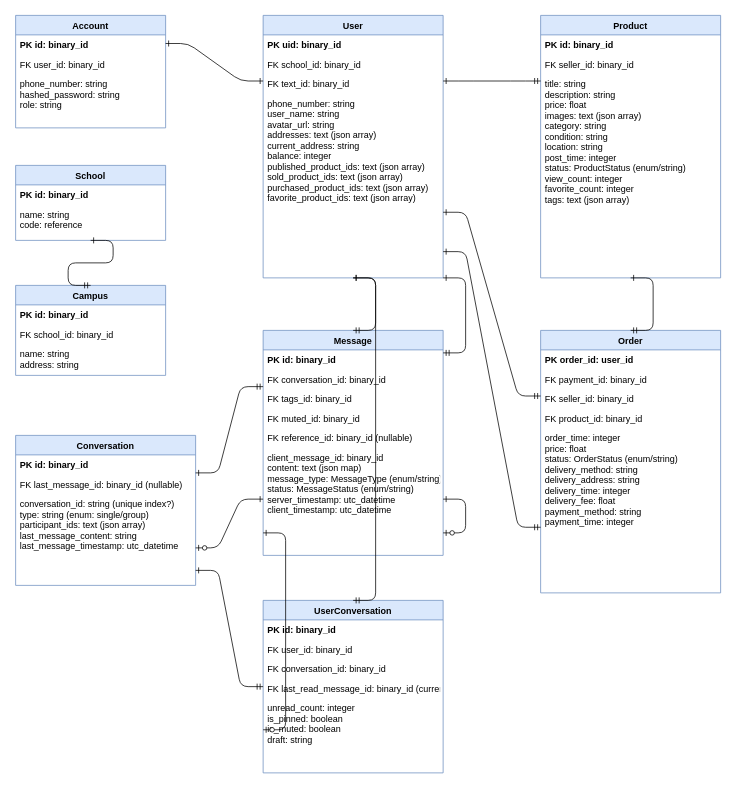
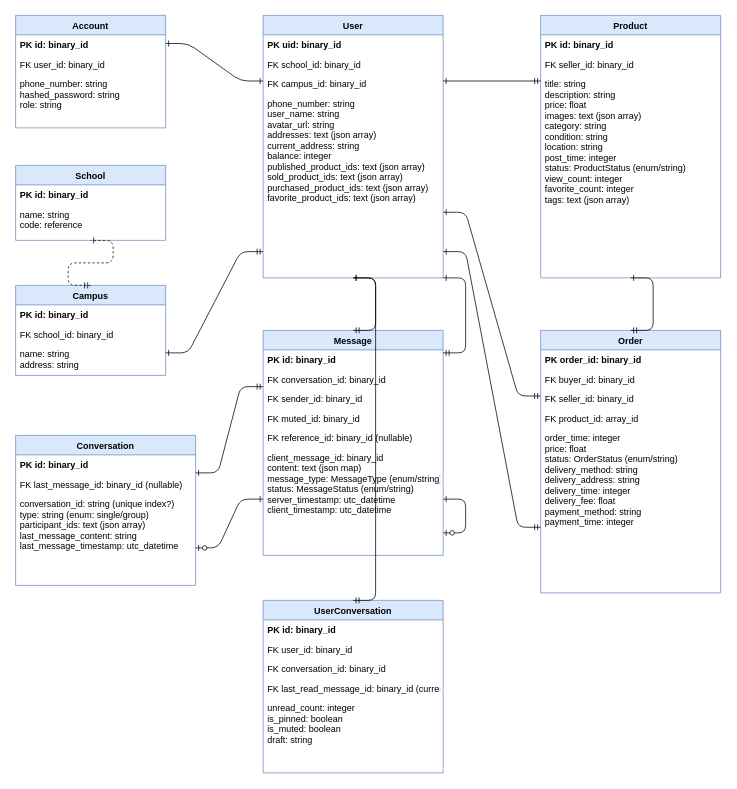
  <mxCell id="0" />
  <mxCell id="1" parent="0" />
  <mxCell id="2" value="Account" style="swimlane;fontStyle=1;align=center;verticalAlign=top;childLayout=stackLayout;horizontal=1;startSize=26;horizontalStack=0;resizeParent=1;resizeParentMax=0;resizeLast=0;collapsible=1;marginBottom=0;fillColor=#dae8fc;strokeColor=#6c8ebf;" parent="1" vertex="1"><mxGeometry x="20" y="20" width="200" height="150" as="geometry" /></mxCell>
  <mxCell id="3" value="PK id: binary_id" style="text;strokeColor=none;fillColor=none;align=left;verticalAlign=top;spacingLeft=4;spacingRight=4;overflow=hidden;rotatable=0;points=[[0,0.5],[1,0.5]];portConstraint=eastwest;fontStyle=1" parent="2" vertex="1"><mxGeometry y="26" width="200" height="26" as="geometry" /></mxCell>
  <mxCell id="4" value="FK user_id: binary_id" style="text;strokeColor=none;fillColor=none;align=left;verticalAlign=top;spacingLeft=4;spacingRight=4;overflow=hidden;rotatable=0;points=[[0,0.5],[1,0.5]];portConstraint=eastwest;" parent="2" vertex="1"><mxGeometry y="52" width="200" height="26" as="geometry" /></mxCell>
  <mxCell id="5" value="phone_number: string&#10;hashed_password: string&#10;role: string" style="text;strokeColor=none;fillColor=none;align=left;verticalAlign=top;spacingLeft=4;spacingRight=4;overflow=hidden;rotatable=0;points=[[0,0.5],[1,0.5]];portConstraint=eastwest;" parent="2" vertex="1"><mxGeometry y="78" width="200" height="72" as="geometry" /></mxCell>
  <mxCell id="6" value="User" style="swimlane;fontStyle=1;align=center;verticalAlign=top;childLayout=stackLayout;horizontal=1;startSize=26;horizontalStack=0;resizeParent=1;resizeParentMax=0;resizeLast=0;collapsible=1;marginBottom=0;fillColor=#dae8fc;strokeColor=#6c8ebf;" parent="1" vertex="1"><mxGeometry x="350" y="20" width="240" height="350" as="geometry" /></mxCell>
  <mxCell id="7" value="PK uid: binary_id" style="text;strokeColor=none;fillColor=none;align=left;verticalAlign=top;spacingLeft=4;spacingRight=4;overflow=hidden;rotatable=0;points=[[0,0.5],[1,0.5]];portConstraint=eastwest;fontStyle=1" parent="6" vertex="1"><mxGeometry y="26" width="240" height="26" as="geometry" /></mxCell>
  <mxCell id="8" value="FK school_id: binary_id" style="text;strokeColor=none;fillColor=none;align=left;verticalAlign=top;spacingLeft=4;spacingRight=4;overflow=hidden;rotatable=0;points=[[0,0.5],[1,0.5]];portConstraint=eastwest;" parent="6" vertex="1"><mxGeometry y="52" width="240" height="26" as="geometry" /></mxCell>
- <mxCell id="9" value="FK text_id: binary_id" style="text;strokeColor=none;fillColor=none;align=left;verticalAlign=top;spacingLeft=4;spacingRight=4;overflow=hidden;rotatable=0;points=[[0,0.5],[1,0.5]];portConstraint=eastwest;" parent="6" vertex="1"><mxGeometry y="78" width="240" height="26" as="geometry" /></mxCell>
+ <mxCell id="9" value="FK campus_id: binary_id" style="text;strokeColor=none;fillColor=none;align=left;verticalAlign=top;spacingLeft=4;spacingRight=4;overflow=hidden;rotatable=0;points=[[0,0.5],[1,0.5]];portConstraint=eastwest;" parent="6" vertex="1"><mxGeometry y="78" width="240" height="26" as="geometry" /></mxCell>
  <mxCell id="10" value="phone_number: string&#10;user_name: string&#10;avatar_url: string&#10;addresses: text (json array)&#10;current_address: string&#10;balance: integer&#10;published_product_ids: text (json array)&#10;sold_product_ids: text (json array)&#10;purchased_product_ids: text (json array)&#10;favorite_product_ids: text (json array)" style="text;strokeColor=none;fillColor=none;align=left;verticalAlign=top;spacingLeft=4;spacingRight=4;overflow=hidden;rotatable=0;points=[[0,0.5],[1,0.5]];portConstraint=eastwest;" parent="6" vertex="1"><mxGeometry y="104" width="240" height="246" as="geometry" /></mxCell>
  <mxCell id="11" value="School" style="swimlane;fontStyle=1;align=center;verticalAlign=top;childLayout=stackLayout;horizontal=1;startSize=26;horizontalStack=0;resizeParent=1;resizeParentMax=0;resizeLast=0;collapsible=1;marginBottom=0;fillColor=#dae8fc;strokeColor=#6c8ebf;" parent="1" vertex="1"><mxGeometry x="20" y="220" width="200" height="100" as="geometry" /></mxCell>
  <mxCell id="12" value="PK id: binary_id" style="text;strokeColor=none;fillColor=none;align=left;verticalAlign=top;spacingLeft=4;spacingRight=4;overflow=hidden;rotatable=0;points=[[0,0.5],[1,0.5]];portConstraint=eastwest;fontStyle=1" parent="11" vertex="1"><mxGeometry y="26" width="200" height="26" as="geometry" /></mxCell>
  <mxCell id="13" value="name: string&#10;code: reference" style="text;strokeColor=none;fillColor=none;align=left;verticalAlign=top;spacingLeft=4;spacingRight=4;overflow=hidden;rotatable=0;points=[[0,0.5],[1,0.5]];portConstraint=eastwest;" parent="11" vertex="1"><mxGeometry y="52" width="200" height="48" as="geometry" /></mxCell>
  <mxCell id="14" value="Campus" style="swimlane;fontStyle=1;align=center;verticalAlign=top;childLayout=stackLayout;horizontal=1;startSize=26;horizontalStack=0;resizeParent=1;resizeParentMax=0;resizeLast=0;collapsible=1;marginBottom=0;fillColor=#dae8fc;strokeColor=#6c8ebf;" parent="1" vertex="1"><mxGeometry x="20" y="380" width="200" height="120" as="geometry" /></mxCell>
  <mxCell id="15" value="PK id: binary_id" style="text;strokeColor=none;fillColor=none;align=left;verticalAlign=top;spacingLeft=4;spacingRight=4;overflow=hidden;rotatable=0;points=[[0,0.5],[1,0.5]];portConstraint=eastwest;fontStyle=1" parent="14" vertex="1"><mxGeometry y="26" width="200" height="26" as="geometry" /></mxCell>
  <mxCell id="16" value="FK school_id: binary_id" style="text;strokeColor=none;fillColor=none;align=left;verticalAlign=top;spacingLeft=4;spacingRight=4;overflow=hidden;rotatable=0;points=[[0,0.5],[1,0.5]];portConstraint=eastwest;" parent="14" vertex="1"><mxGeometry y="52" width="200" height="26" as="geometry" /></mxCell>
  <mxCell id="17" value="name: string&#10;address: string" style="text;strokeColor=none;fillColor=none;align=left;verticalAlign=top;spacingLeft=4;spacingRight=4;overflow=hidden;rotatable=0;points=[[0,0.5],[1,0.5]];portConstraint=eastwest;" parent="14" vertex="1"><mxGeometry y="78" width="200" height="42" as="geometry" /></mxCell>
  <mxCell id="18" value="Product" style="swimlane;fontStyle=1;align=center;verticalAlign=top;childLayout=stackLayout;horizontal=1;startSize=26;horizontalStack=0;resizeParent=1;resizeParentMax=0;resizeLast=0;collapsible=1;marginBottom=0;fillColor=#dae8fc;strokeColor=#6c8ebf;" parent="1" vertex="1"><mxGeometry x="720" y="20" width="240" height="350" as="geometry" /></mxCell>
  <mxCell id="19" value="PK id: binary_id" style="text;strokeColor=none;fillColor=none;align=left;verticalAlign=top;spacingLeft=4;spacingRight=4;overflow=hidden;rotatable=0;points=[[0,0.5],[1,0.5]];portConstraint=eastwest;fontStyle=1" parent="18" vertex="1"><mxGeometry y="26" width="240" height="26" as="geometry" /></mxCell>
  <mxCell id="20" value="FK seller_id: binary_id" style="text;strokeColor=none;fillColor=none;align=left;verticalAlign=top;spacingLeft=4;spacingRight=4;overflow=hidden;rotatable=0;points=[[0,0.5],[1,0.5]];portConstraint=eastwest;" parent="18" vertex="1"><mxGeometry y="52" width="240" height="26" as="geometry" /></mxCell>
  <mxCell id="21" value="title: string&#10;description: string&#10;price: float&#10;images: text (json array)&#10;category: string&#10;condition: string&#10;location: string&#10;post_time: integer&#10;status: ProductStatus (enum/string)&#10;view_count: integer&#10;favorite_count: integer&#10;tags: text (json array)" style="text;strokeColor=none;fillColor=none;align=left;verticalAlign=top;spacingLeft=4;spacingRight=4;overflow=hidden;rotatable=0;points=[[0,0.5],[1,0.5]];portConstraint=eastwest;" parent="18" vertex="1"><mxGeometry y="78" width="240" height="272" as="geometry" /></mxCell>
  <mxCell id="22" value="Order" style="swimlane;fontStyle=1;align=center;verticalAlign=top;childLayout=stackLayout;horizontal=1;startSize=26;horizontalStack=0;resizeParent=1;resizeParentMax=0;resizeLast=0;collapsible=1;marginBottom=0;fillColor=#dae8fc;strokeColor=#6c8ebf;" parent="1" vertex="1"><mxGeometry x="720" y="440" width="240" height="350" as="geometry" /></mxCell>
- <mxCell id="23" value="PK order_id: user_id" style="text;strokeColor=none;fillColor=none;align=left;verticalAlign=top;spacingLeft=4;spacingRight=4;overflow=hidden;rotatable=0;points=[[0,0.5],[1,0.5]];portConstraint=eastwest;fontStyle=1" parent="22" vertex="1"><mxGeometry y="26" width="240" height="26" as="geometry" /></mxCell>
- <mxCell id="24" value="FK payment_id: binary_id" style="text;strokeColor=none;fillColor=none;align=left;verticalAlign=top;spacingLeft=4;spacingRight=4;overflow=hidden;rotatable=0;points=[[0,0.5],[1,0.5]];portConstraint=eastwest;" parent="22" vertex="1"><mxGeometry y="52" width="240" height="26" as="geometry" /></mxCell>
+ <mxCell id="23" value="PK order_id: binary_id" style="text;strokeColor=none;fillColor=none;align=left;verticalAlign=top;spacingLeft=4;spacingRight=4;overflow=hidden;rotatable=0;points=[[0,0.5],[1,0.5]];portConstraint=eastwest;fontStyle=1" parent="22" vertex="1"><mxGeometry y="26" width="240" height="26" as="geometry" /></mxCell>
+ <mxCell id="24" value="FK buyer_id: binary_id" style="text;strokeColor=none;fillColor=none;align=left;verticalAlign=top;spacingLeft=4;spacingRight=4;overflow=hidden;rotatable=0;points=[[0,0.5],[1,0.5]];portConstraint=eastwest;" parent="22" vertex="1"><mxGeometry y="52" width="240" height="26" as="geometry" /></mxCell>
  <mxCell id="25" value="FK seller_id: binary_id" style="text;strokeColor=none;fillColor=none;align=left;verticalAlign=top;spacingLeft=4;spacingRight=4;overflow=hidden;rotatable=0;points=[[0,0.5],[1,0.5]];portConstraint=eastwest;" parent="22" vertex="1"><mxGeometry y="78" width="240" height="26" as="geometry" /></mxCell>
- <mxCell id="26" value="FK product_id: binary_id" style="text;strokeColor=none;fillColor=none;align=left;verticalAlign=top;spacingLeft=4;spacingRight=4;overflow=hidden;rotatable=0;points=[[0,0.5],[1,0.5]];portConstraint=eastwest;" parent="22" vertex="1"><mxGeometry y="104" width="240" height="26" as="geometry" /></mxCell>
+ <mxCell id="26" value="FK product_id: array_id" style="text;strokeColor=none;fillColor=none;align=left;verticalAlign=top;spacingLeft=4;spacingRight=4;overflow=hidden;rotatable=0;points=[[0,0.5],[1,0.5]];portConstraint=eastwest;" parent="22" vertex="1"><mxGeometry y="104" width="240" height="26" as="geometry" /></mxCell>
  <mxCell id="27" value="order_time: integer&#10;price: float&#10;status: OrderStatus (enum/string)&#10;delivery_method: string&#10;delivery_address: string&#10;delivery_time: integer&#10;delivery_fee: float&#10;payment_method: string&#10;payment_time: integer" style="text;strokeColor=none;fillColor=none;align=left;verticalAlign=top;spacingLeft=4;spacingRight=4;overflow=hidden;rotatable=0;points=[[0,0.5],[1,0.5]];portConstraint=eastwest;" parent="22" vertex="1"><mxGeometry y="130" width="240" height="220" as="geometry" /></mxCell>
  <mxCell id="28" value="Message" style="swimlane;fontStyle=1;align=center;verticalAlign=top;childLayout=stackLayout;horizontal=1;startSize=26;horizontalStack=0;resizeParent=1;resizeParentMax=0;resizeLast=0;collapsible=1;marginBottom=0;fillColor=#dae8fc;strokeColor=#6c8ebf;" parent="1" vertex="1"><mxGeometry x="350" y="440" width="240" height="300" as="geometry" /></mxCell>
  <mxCell id="29" value="PK id: binary_id" style="text;strokeColor=none;fillColor=none;align=left;verticalAlign=top;spacingLeft=4;spacingRight=4;overflow=hidden;rotatable=0;points=[[0,0.5],[1,0.5]];portConstraint=eastwest;fontStyle=1" parent="28" vertex="1"><mxGeometry y="26" width="240" height="26" as="geometry" /></mxCell>
  <mxCell id="30" value="FK conversation_id: binary_id" style="text;strokeColor=none;fillColor=none;align=left;verticalAlign=top;spacingLeft=4;spacingRight=4;overflow=hidden;rotatable=0;points=[[0,0.5],[1,0.5]];portConstraint=eastwest;" parent="28" vertex="1"><mxGeometry y="52" width="240" height="26" as="geometry" /></mxCell>
- <mxCell id="31" value="FK tags_id: binary_id" style="text;strokeColor=none;fillColor=none;align=left;verticalAlign=top;spacingLeft=4;spacingRight=4;overflow=hidden;rotatable=0;points=[[0,0.5],[1,0.5]];portConstraint=eastwest;" parent="28" vertex="1"><mxGeometry y="78" width="240" height="26" as="geometry" /></mxCell>
+ <mxCell id="31" value="FK sender_id: binary_id" style="text;strokeColor=none;fillColor=none;align=left;verticalAlign=top;spacingLeft=4;spacingRight=4;overflow=hidden;rotatable=0;points=[[0,0.5],[1,0.5]];portConstraint=eastwest;" parent="28" vertex="1"><mxGeometry y="78" width="240" height="26" as="geometry" /></mxCell>
  <mxCell id="32" value="FK muted_id: binary_id" style="text;strokeColor=none;fillColor=none;align=left;verticalAlign=top;spacingLeft=4;spacingRight=4;overflow=hidden;rotatable=0;points=[[0,0.5],[1,0.5]];portConstraint=eastwest;" parent="28" vertex="1"><mxGeometry y="104" width="240" height="26" as="geometry" /></mxCell>
  <mxCell id="33" value="FK reference_id: binary_id (nullable)" style="text;strokeColor=none;fillColor=none;align=left;verticalAlign=top;spacingLeft=4;spacingRight=4;overflow=hidden;rotatable=0;points=[[0,0.5],[1,0.5]];portConstraint=eastwest;" parent="28" vertex="1"><mxGeometry y="130" width="240" height="26" as="geometry" /></mxCell>
  <mxCell id="34" value="client_message_id: binary_id&#10;content: text (json map)&#10;message_type: MessageType (enum/string)&#10;status: MessageStatus (enum/string)&#10;server_timestamp: utc_datetime&#10;client_timestamp: utc_datetime" style="text;strokeColor=none;fillColor=none;align=left;verticalAlign=top;spacingLeft=4;spacingRight=4;overflow=hidden;rotatable=0;points=[[0,0.5],[1,0.5]];portConstraint=eastwest;" parent="28" vertex="1"><mxGeometry y="156" width="240" height="144" as="geometry" /></mxCell>
  <mxCell id="35" value="Conversation" style="swimlane;fontStyle=1;align=center;verticalAlign=top;childLayout=stackLayout;horizontal=1;startSize=26;horizontalStack=0;resizeParent=1;resizeParentMax=0;resizeLast=0;collapsible=1;marginBottom=0;fillColor=#dae8fc;strokeColor=#6c8ebf;" parent="1" vertex="1"><mxGeometry x="20" y="580" width="240" height="200" as="geometry" /></mxCell>
  <mxCell id="36" value="PK id: binary_id" style="text;strokeColor=none;fillColor=none;align=left;verticalAlign=top;spacingLeft=4;spacingRight=4;overflow=hidden;rotatable=0;points=[[0,0.5],[1,0.5]];portConstraint=eastwest;fontStyle=1" parent="35" vertex="1"><mxGeometry y="26" width="240" height="26" as="geometry" /></mxCell>
  <mxCell id="37" value="FK last_message_id: binary_id (nullable)" style="text;strokeColor=none;fillColor=none;align=left;verticalAlign=top;spacingLeft=4;spacingRight=4;overflow=hidden;rotatable=0;points=[[0,0.5],[1,0.5]];portConstraint=eastwest;" parent="35" vertex="1"><mxGeometry y="52" width="240" height="26" as="geometry" /></mxCell>
  <mxCell id="38" value="conversation_id: string (unique index?)&#10;type: string (enum: single/group)&#10;participant_ids: text (json array)&#10;last_message_content: string&#10;last_message_timestamp: utc_datetime" style="text;strokeColor=none;fillColor=none;align=left;verticalAlign=top;spacingLeft=4;spacingRight=4;overflow=hidden;rotatable=0;points=[[0,0.5],[1,0.5]];portConstraint=eastwest;" parent="35" vertex="1"><mxGeometry y="78" width="240" height="122" as="geometry" /></mxCell>
  <mxCell id="39" value="UserConversation" style="swimlane;fontStyle=1;align=center;verticalAlign=top;childLayout=stackLayout;horizontal=1;startSize=26;horizontalStack=0;resizeParent=1;resizeParentMax=0;resizeLast=0;collapsible=1;marginBottom=0;fillColor=#dae8fc;strokeColor=#6c8ebf;" parent="1" vertex="1"><mxGeometry x="350" y="800" width="240" height="230" as="geometry" /></mxCell>
  <mxCell id="40" value="PK id: binary_id" style="text;strokeColor=none;fillColor=none;align=left;verticalAlign=top;spacingLeft=4;spacingRight=4;overflow=hidden;rotatable=0;points=[[0,0.5],[1,0.5]];portConstraint=eastwest;fontStyle=1" parent="39" vertex="1"><mxGeometry y="26" width="240" height="26" as="geometry" /></mxCell>
  <mxCell id="41" value="FK user_id: binary_id" style="text;strokeColor=none;fillColor=none;align=left;verticalAlign=top;spacingLeft=4;spacingRight=4;overflow=hidden;rotatable=0;points=[[0,0.5],[1,0.5]];portConstraint=eastwest;" parent="39" vertex="1"><mxGeometry y="52" width="240" height="26" as="geometry" /></mxCell>
  <mxCell id="42" value="FK conversation_id: binary_id" style="text;strokeColor=none;fillColor=none;align=left;verticalAlign=top;spacingLeft=4;spacingRight=4;overflow=hidden;rotatable=0;points=[[0,0.5],[1,0.5]];portConstraint=eastwest;" parent="39" vertex="1"><mxGeometry y="78" width="240" height="26" as="geometry" /></mxCell>
  <mxCell id="43" value="FK last_read_message_id: binary_id (current)" style="text;strokeColor=none;fillColor=none;align=left;verticalAlign=top;spacingLeft=4;spacingRight=4;overflow=hidden;rotatable=0;points=[[0,0.5],[1,0.5]];portConstraint=eastwest;" parent="39" vertex="1"><mxGeometry y="104" width="240" height="26" as="geometry" /></mxCell>
  <mxCell id="44" value="unread_count: integer&#10;is_pinned: boolean&#10;is_muted: boolean&#10;draft: string" style="text;strokeColor=none;fillColor=none;align=left;verticalAlign=top;spacingLeft=4;spacingRight=4;overflow=hidden;rotatable=0;points=[[0,0.5],[1,0.5]];portConstraint=eastwest;" parent="39" vertex="1"><mxGeometry y="130" width="240" height="100" as="geometry" /></mxCell>
  <mxCell id="45" value="" style="edgeStyle=entityRelationEdgeStyle;endArrow=ERone;startArrow=ERone;html=1;exitX=1;exitY=0.25;exitDx=0;exitDy=0;entryX=0;entryY=0.25;entryDx=0;entryDy=0;" parent="1" source="2" target="6" edge="1"><mxGeometry width="100" height="100" relative="1" as="geometry"><mxPoint x="230" y="60" as="sourcePoint" /><mxPoint x="330" y="160" as="targetPoint" /></mxGeometry></mxCell>
- <mxCell id="47" value="" style="edgeStyle=entityRelationEdgeStyle;endArrow=ERone;startArrow=ERmandOne;html=1;exitX=0.5;exitY=0;exitDx=0;exitDy=0;entryX=0.5;entryY=1;entryDx=0;entryDy=0;" parent="1" source="14" target="11" edge="1"><mxGeometry width="100" height="100" relative="1" as="geometry"><mxPoint x="120" y="370" as="sourcePoint" /><mxPoint x="220" y="270" as="targetPoint" /></mxGeometry></mxCell>
+ <mxCell id="46" value="" style="edgeStyle=entityRelationEdgeStyle;endArrow=ERone;startArrow=ERmandOne;html=1;exitX=0;exitY=0.9;exitDx=0;exitDy=0;entryX=1;entryY=0.75;entryDx=0;entryDy=0;" parent="1" source="6" target="14" edge="1"><mxGeometry width="100" height="100" relative="1" as="geometry"><mxPoint x="240" y="380" as="sourcePoint" /><mxPoint x="340" y="280" as="targetPoint" /><Array as="points"><mxPoint x="280" y="335" /><mxPoint x="280" y="470" /></Array></mxGeometry></mxCell>
+ <mxCell id="47" value="" style="edgeStyle=entityRelationEdgeStyle;endArrow=ERone;startArrow=ERmandOne;html=1;exitX=0.5;exitY=0;exitDx=0;exitDy=0;entryX=0.5;entryY=1;entryDx=0;entryDy=0;dashed=1;" parent="1" source="14" target="11" edge="1"><mxGeometry width="100" height="100" relative="1" as="geometry"><mxPoint x="120" y="370" as="sourcePoint" /><mxPoint x="220" y="270" as="targetPoint" /></mxGeometry></mxCell>
  <mxCell id="48" value="" style="edgeStyle=entityRelationEdgeStyle;endArrow=ERone;startArrow=ERmandOne;html=1;exitX=0;exitY=0.25;exitDx=0;exitDy=0;entryX=1;entryY=0.25;entryDx=0;entryDy=0;" parent="1" source="18" target="6" edge="1"><mxGeometry width="100" height="100" relative="1" as="geometry"><mxPoint x="610" y="110" as="sourcePoint" /><mxPoint x="710" y="210" as="targetPoint" /></mxGeometry></mxCell>
  <mxCell id="49" value="" style="edgeStyle=entityRelationEdgeStyle;endArrow=ERone;startArrow=ERmandOne;html=1;exitX=0;exitY=0.25;exitDx=0;exitDy=0;entryX=1;entryY=0.75;entryDx=0;entryDy=0;" parent="1" source="22" target="6" edge="1"><mxGeometry width="100" height="100" relative="1" as="geometry"><mxPoint x="610" y="530" as="sourcePoint" /><mxPoint x="710" y="280" as="targetPoint" /><Array as="points"><mxPoint x="660" y="528" /><mxPoint x="660" y="283" /></Array></mxGeometry></mxCell>
  <mxCell id="50" value="" style="edgeStyle=entityRelationEdgeStyle;endArrow=ERone;startArrow=ERmandOne;html=1;exitX=0;exitY=0.75;exitDx=0;exitDy=0;entryX=1;entryY=0.9;entryDx=0;entryDy=0;" parent="1" source="22" target="6" edge="1"><mxGeometry width="100" height="100" relative="1" as="geometry"><mxPoint x="610" y="630" as="sourcePoint" /><mxPoint x="710" y="380" as="targetPoint" /><Array as="points"><mxPoint x="640" y="653" /><mxPoint x="640" y="335" /></Array></mxGeometry></mxCell>
  <mxCell id="51" value="" style="edgeStyle=entityRelationEdgeStyle;endArrow=ERone;startArrow=ERmandOne;html=1;exitX=0.5;exitY=0;exitDx=0;exitDy=0;entryX=0.5;entryY=1;entryDx=0;entryDy=0;" parent="1" source="22" target="18" edge="1"><mxGeometry width="100" height="100" relative="1" as="geometry"><mxPoint x="820" y="430" as="sourcePoint" /><mxPoint x="920" y="330" as="targetPoint" /></mxGeometry></mxCell>
  <mxCell id="52" value="" style="edgeStyle=entityRelationEdgeStyle;endArrow=ERone;startArrow=ERmandOne;html=1;exitX=0;exitY=0.25;exitDx=0;exitDy=0;entryX=1;entryY=0.25;entryDx=0;entryDy=0;" parent="1" source="28" target="35" edge="1"><mxGeometry width="100" height="100" relative="1" as="geometry"><mxPoint x="240" y="580" as="sourcePoint" /><mxPoint x="340" y="480" as="targetPoint" /><Array as="points"><mxPoint x="300" y="513" /><mxPoint x="300" y="653" /></Array></mxGeometry></mxCell>
  <mxCell id="53" value="" style="edgeStyle=entityRelationEdgeStyle;endArrow=ERone;startArrow=ERmandOne;html=1;exitX=0.5;exitY=0;exitDx=0;exitDy=0;entryX=0.5;entryY=1;entryDx=0;entryDy=0;" parent="1" source="28" target="6" edge="1"><mxGeometry width="100" height="100" relative="1" as="geometry"><mxPoint x="470" y="430" as="sourcePoint" /><mxPoint x="570" y="330" as="targetPoint" /></mxGeometry></mxCell>
  <mxCell id="54" value="" style="edgeStyle=entityRelationEdgeStyle;endArrow=ERone;startArrow=ERmandOne;html=1;exitX=1;exitY=0.1;exitDx=0;exitDy=0;entryX=1;entryY=1;entryDx=0;entryDy=0;" parent="1" source="28" target="6" edge="1"><mxGeometry width="100" height="100" relative="1" as="geometry"><mxPoint x="600" y="480" as="sourcePoint" /><mxPoint x="600" y="380" as="targetPoint" /><Array as="points"><mxPoint x="620" y="466" /><mxPoint x="620" y="390" /></Array></mxGeometry></mxCell>
  <mxCell id="55" value="" style="edgeStyle=entityRelationEdgeStyle;endArrow=ERone;startArrow=ERzeroToOne;html=1;exitX=1;exitY=0.9;exitDx=0;exitDy=0;entryX=1;entryY=0.75;entryDx=0;entryDy=0;" parent="1" source="28" target="28" edge="1"><mxGeometry width="100" height="100" relative="1" as="geometry"><mxPoint x="610" y="680" as="sourcePoint" /><mxPoint x="710" y="580" as="targetPoint" /><Array as="points"><mxPoint x="620" y="710" /><mxPoint x="660" y="710" /><mxPoint x="660" y="650" /><mxPoint x="620" y="650" /></Array></mxGeometry></mxCell>
  <mxCell id="56" value="" style="edgeStyle=entityRelationEdgeStyle;endArrow=ERone;startArrow=ERzeroToOne;html=1;exitX=1;exitY=0.75;exitDx=0;exitDy=0;entryX=0;entryY=0.75;entryDx=0;entryDy=0;" parent="1" source="35" target="28" edge="1"><mxGeometry width="100" height="100" relative="1" as="geometry"><mxPoint x="270" y="680" as="sourcePoint" /><mxPoint x="370" y="580" as="targetPoint" /><Array as="points"><mxPoint x="300" y="730" /><mxPoint x="300" y="665" /></Array></mxGeometry></mxCell>
  <mxCell id="57" value="" style="edgeStyle=entityRelationEdgeStyle;endArrow=ERone;startArrow=ERmandOne;html=1;exitX=0.5;exitY=0;exitDx=0;exitDy=0;entryX=0.5;entryY=1;entryDx=0;entryDy=0;" parent="1" source="39" target="6" edge="1"><mxGeometry width="100" height="100" relative="1" as="geometry"><mxPoint x="470" y="790" as="sourcePoint" /><mxPoint x="570" y="380" as="targetPoint" /><Array as="points"><mxPoint x="470" y="380" /></Array></mxGeometry></mxCell>
- <mxCell id="58" value="" style="edgeStyle=entityRelationEdgeStyle;endArrow=ERone;startArrow=ERmandOne;html=1;exitX=0;exitY=0.5;exitDx=0;exitDy=0;entryX=1;entryY=0.9;entryDx=0;entryDy=0;" parent="1" source="39" target="35" edge="1"><mxGeometry width="100" height="100" relative="1" as="geometry"><mxPoint x="240" y="880" as="sourcePoint" /><mxPoint x="340" y="780" as="targetPoint" /><Array as="points"><mxPoint x="300" y="905" /><mxPoint x="300" y="740" /></Array></mxGeometry></mxCell>
- <mxCell id="59" value="" style="edgeStyle=entityRelationEdgeStyle;endArrow=ERone;startArrow=ERzeroToOne;html=1;exitX=0;exitY=0.75;exitDx=0;exitDy=0;entryX=0;entryY=0.9;entryDx=0;entryDy=0;" parent="1" source="39" target="28" edge="1"><mxGeometry width="100" height="100" relative="1" as="geometry"><mxPoint x="240" y="930" as="sourcePoint" /><mxPoint x="340" y="680" as="targetPoint" /><Array as="points"><mxPoint x="280" y="965" /><mxPoint x="280" y="710" /></Array></mxGeometry></mxCell>
